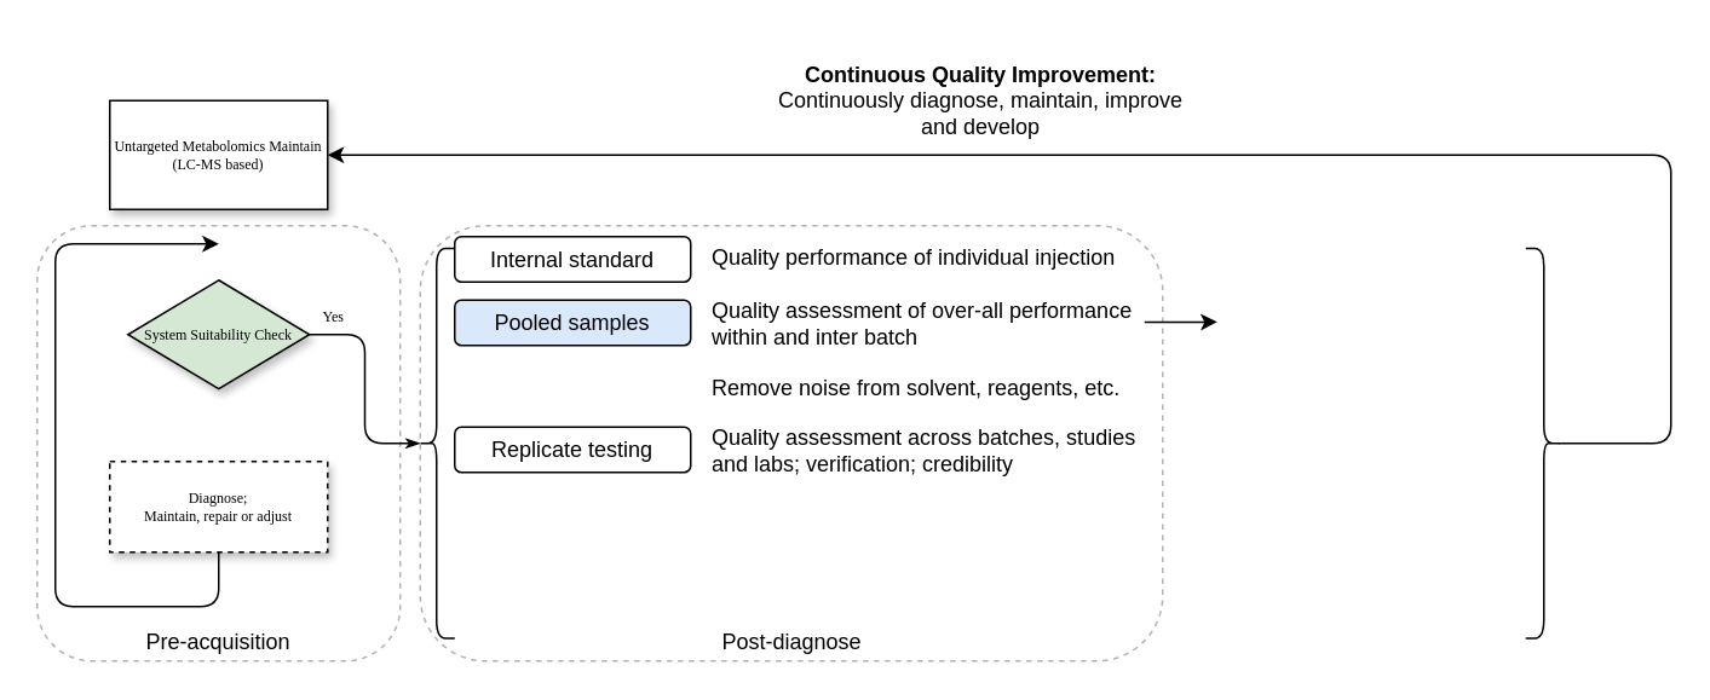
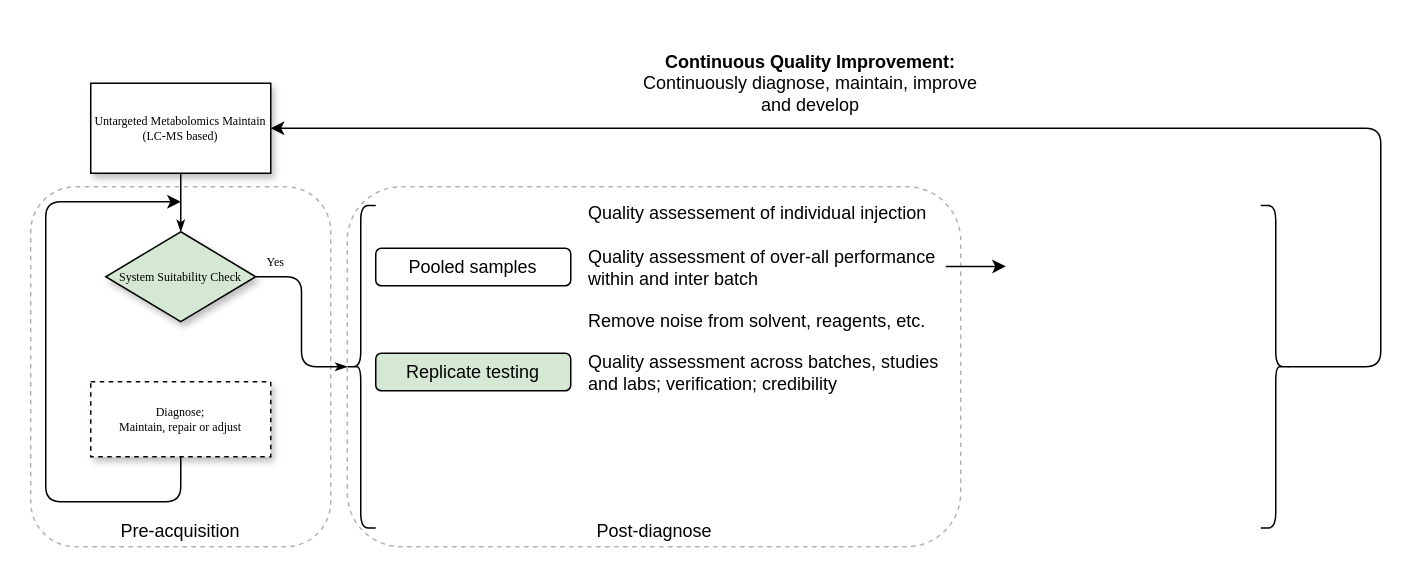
  <mxCell id="0" />
  <mxCell id="1" parent="0" />
  <mxCell id="2" value="" style="rounded=1;whiteSpace=wrap;html=1;labelBackgroundColor=#ffffff;align=left;fillColor=none;dashed=1;opacity=30;" vertex="1" parent="1"><mxGeometry x="20" y="124" width="200" height="240" as="geometry" /></mxCell>
  <mxCell id="3" value="" style="rounded=1;whiteSpace=wrap;html=1;labelBackgroundColor=#ffffff;align=left;fillColor=none;dashed=1;opacity=30;" vertex="1" parent="1"><mxGeometry x="231" y="124" width="409" height="240" as="geometry" /></mxCell>
+ <mxCell id="4" style="edgeStyle=orthogonalEdgeStyle;rounded=0;html=1;labelBackgroundColor=none;startSize=5;endArrow=classicThin;endFill=1;endSize=5;jettySize=auto;orthogonalLoop=1;strokeColor=#000000;strokeWidth=1;fontFamily=Verdana;fontSize=8;fontColor=#000000;" edge="1" parent="1" source="5" target="7"><mxGeometry relative="1" as="geometry" /></mxCell>
  <mxCell id="5" value="Untargeted Metabolomics Maintain&lt;br&gt;(LC-MS based)&lt;br&gt;" style="shape=trapezoid;whiteSpace=wrap;html=1;rounded=0;shadow=1;labelBackgroundColor=none;strokeColor=#000000;strokeWidth=1;fillColor=#ffffff;fontFamily=Verdana;fontSize=8;fontColor=#000000;align=center;flipV=1;comic=0;size=0;" vertex="1" parent="1"><mxGeometry x="60" y="55" width="120" height="60" as="geometry" /></mxCell>
  <mxCell id="6" value="Yes" style="edgeStyle=orthogonalEdgeStyle;rounded=1;html=1;labelBackgroundColor=none;startSize=5;endArrow=classicThin;endFill=1;endSize=5;jettySize=auto;orthogonalLoop=1;strokeColor=#000000;strokeWidth=1;fontFamily=Verdana;fontSize=8;fontColor=#000000;" edge="1" parent="1" source="7" target="3"><mxGeometry x="-0.778" y="10" relative="1" as="geometry"><mxPoint as="offset" /><mxPoint x="260" y="184" as="targetPoint" /></mxGeometry></mxCell>
  <mxCell id="7" value="System Suitability Check&lt;br&gt;" style="rhombus;whiteSpace=wrap;html=1;rounded=0;shadow=1;labelBackgroundColor=none;strokeColor=#000000;strokeWidth=1;fillColor=#d5e8d4;fontFamily=Verdana;fontSize=8;fontColor=#000000;align=center;" vertex="1" parent="1"><mxGeometry x="70" y="154" width="100" height="60" as="geometry" /></mxCell>
  <mxCell id="8" value="Diagnose;&lt;br&gt;Maintain,&amp;nbsp;repair or&amp;nbsp;adjust" style="whiteSpace=wrap;html=1;rounded=0;shadow=1;labelBackgroundColor=none;strokeColor=#000000;strokeWidth=1;fillColor=#ffffff;fontFamily=Verdana;fontSize=8;fontColor=#000000;align=center;dashed=1;" vertex="1" parent="1"><mxGeometry x="60" y="254" width="120" height="50" as="geometry" /></mxCell>
  <mxCell id="9" value="" style="endArrow=classic;html=1;exitX=0.5;exitY=1;exitDx=0;exitDy=0;" edge="1" parent="1" source="8"><mxGeometry width="50" height="50" relative="1" as="geometry"><mxPoint x="-40" y="174" as="sourcePoint" /><mxPoint x="120" y="134" as="targetPoint" /><Array as="points"><mxPoint x="120" y="334" /><mxPoint x="30" y="334" /><mxPoint x="30" y="224" /><mxPoint x="30" y="134" /></Array></mxGeometry></mxCell>
- <mxCell id="10" value="Internal standard&lt;br&gt;" style="rounded=1;whiteSpace=wrap;html=1;gradientColor=none;" vertex="1" parent="1"><mxGeometry x="250" y="130" width="130" height="25" as="geometry" /></mxCell>
- <mxCell id="11" value="Pooled samples&lt;br&gt;" style="rounded=1;whiteSpace=wrap;html=1;fillColor=#dae8fc;" vertex="1" parent="1"><mxGeometry x="250" y="165" width="130" height="25" as="geometry" /></mxCell>
- <mxCell id="12" value="&lt;span&gt;Quality performance of individual injection&lt;/span&gt;" style="text;html=1;strokeColor=none;fillColor=none;align=left;verticalAlign=middle;whiteSpace=wrap;rounded=0;labelBackgroundColor=#ffffff;" vertex="1" parent="1"><mxGeometry x="390" y="132" width="240" height="20" as="geometry" /></mxCell>
+ <mxCell id="11" value="Pooled samples&lt;br&gt;" style="rounded=1;whiteSpace=wrap;html=1;" vertex="1" parent="1"><mxGeometry x="250" y="165" width="130" height="25" as="geometry" /></mxCell>
+ <mxCell id="12" value="&lt;span&gt;Quality assessement of individual injection&lt;/span&gt;" style="text;html=1;strokeColor=none;fillColor=none;align=left;verticalAlign=middle;whiteSpace=wrap;rounded=0;labelBackgroundColor=#ffffff;" vertex="1" parent="1"><mxGeometry x="390" y="132" width="240" height="20" as="geometry" /></mxCell>
  <mxCell id="13" value="" style="edgeStyle=orthogonalEdgeStyle;rounded=1;orthogonalLoop=1;jettySize=auto;html=1;" edge="1" parent="1"><mxGeometry relative="1" as="geometry"><mxPoint x="630" y="177.2" as="sourcePoint" /><mxPoint x="670" y="177" as="targetPoint" /><Array as="points"><mxPoint x="660" y="177" /><mxPoint x="660" y="177" /></Array></mxGeometry></mxCell>
  <mxCell id="14" value="Quality assessment of over-all performance within and inter batch&lt;br&gt;" style="text;html=1;strokeColor=none;fillColor=none;align=left;verticalAlign=middle;whiteSpace=wrap;rounded=0;labelBackgroundColor=#ffffff;" vertex="1" parent="1"><mxGeometry x="390" y="167.5" width="240" height="20" as="geometry" /></mxCell>
  <mxCell id="15" value="Remove noise from solvent, reagents, etc.&lt;br&gt;" style="text;html=1;strokeColor=none;fillColor=none;align=left;verticalAlign=middle;whiteSpace=wrap;rounded=0;labelBackgroundColor=#ffffff;" vertex="1" parent="1"><mxGeometry x="390" y="199" width="240" height="30" as="geometry" /></mxCell>
- <mxCell id="16" value="Replicate testing&lt;br&gt;" style="rounded=1;whiteSpace=wrap;html=1;" vertex="1" parent="1"><mxGeometry x="250" y="235" width="130" height="25" as="geometry" /></mxCell>
+ <mxCell id="16" value="Replicate testing&lt;br&gt;" style="rounded=1;whiteSpace=wrap;html=1;fillColor=#d5e8d4;" vertex="1" parent="1"><mxGeometry x="250" y="235" width="130" height="25" as="geometry" /></mxCell>
  <mxCell id="17" value="Quality assessment across batches, studies and labs; verification; credibility&lt;br&gt;" style="text;html=1;strokeColor=none;fillColor=none;align=left;verticalAlign=middle;whiteSpace=wrap;rounded=0;labelBackgroundColor=#ffffff;" vertex="1" parent="1"><mxGeometry x="390" y="227.5" width="240" height="40" as="geometry" /></mxCell>
  <mxCell id="18" value="Pre-acquisition" style="text;html=1;strokeColor=none;fillColor=none;align=center;verticalAlign=middle;whiteSpace=wrap;rounded=0;dashed=1;labelBackgroundColor=#ffffff;opacity=30;" vertex="1" parent="1"><mxGeometry x="60" y="344" width="120" height="20" as="geometry" /></mxCell>
  <mxCell id="19" value="Post-diagnose" style="text;html=1;strokeColor=none;fillColor=none;align=center;verticalAlign=middle;whiteSpace=wrap;rounded=0;dashed=1;labelBackgroundColor=#ffffff;opacity=30;" vertex="1" parent="1"><mxGeometry x="375.5" y="344" width="120" height="20" as="geometry" /></mxCell>
  <mxCell id="20" value="&lt;b&gt;Continuous Quality Improvement:&lt;/b&gt; Continuously diagnose, maintain, improve and develop&lt;br&gt;" style="text;html=1;strokeColor=none;fillColor=none;align=center;verticalAlign=middle;whiteSpace=wrap;rounded=0;dashed=1;labelBackgroundColor=#ffffff;opacity=30;" vertex="1" parent="1"><mxGeometry x="420" y="20" width="240" height="70" as="geometry" /></mxCell>
  <mxCell id="21" value="" style="shape=curlyBracket;whiteSpace=wrap;html=1;rounded=1;shadow=0;" vertex="1" parent="1"><mxGeometry x="230" y="136.5" width="20" height="215" as="geometry" /></mxCell>
  <mxCell id="22" style="edgeStyle=orthogonalEdgeStyle;rounded=1;orthogonalLoop=1;jettySize=auto;html=1;exitX=0.1;exitY=0.5;exitDx=0;exitDy=0;exitPerimeter=0;entryX=1;entryY=0.5;entryDx=0;entryDy=0;" edge="1" parent="1" source="23" target="5"><mxGeometry relative="1" as="geometry"><mxPoint x="830" y="243.857" as="targetPoint" /><Array as="points"><mxPoint x="920" y="244" /><mxPoint x="920" y="85" /></Array></mxGeometry></mxCell>
  <mxCell id="23" value="" style="shape=curlyBracket;whiteSpace=wrap;html=1;rounded=1;shadow=0;flipV=0;flipH=1;" vertex="1" parent="1"><mxGeometry x="840" y="136.5" width="20" height="215" as="geometry" /></mxCell>
